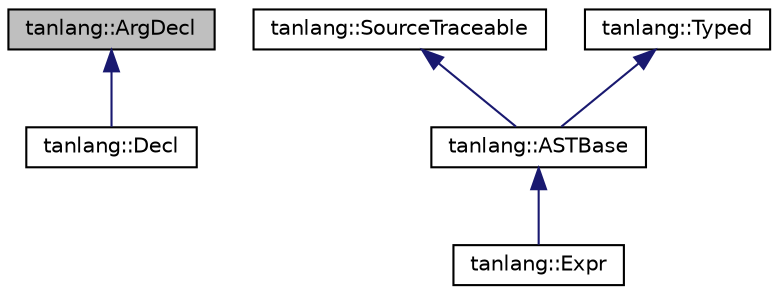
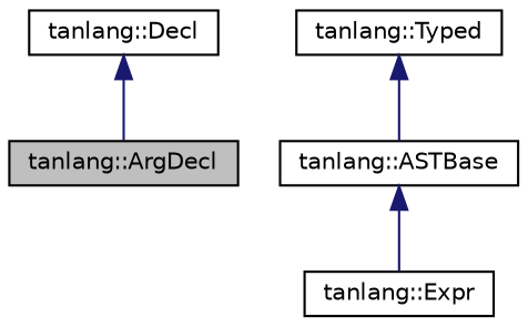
  digraph {
    node [color=black fillcolor=white fontname=Helvetica fontsize=10 shape=record style=filled]
    edge [color=midnightblue dir=back fontname=Helvetica fontsize=10 labelfontname=Helvetica labelfontsize=10 style=solid]
    n1 [fillcolor=grey75 fontcolor=black height=0.2 label="tanlang::ArgDecl" width=0.4]
    n2 [height=0.2 label="tanlang::Decl" width=0.4]
    n3 [height=0.2 label="tanlang::Expr" width=0.4]
    n4 [height=0.2 label="tanlang::ASTBase" width=0.4]
-   n5 [height=0.2 label="tanlang::SourceTraceable" width=0.4]
    n6 [height=0.2 label="tanlang::Typed" width=0.4]
-   n1 -> n2
+   n2 -> n1
    n4 -> n3
-   n5 -> n4
    n6 -> n4
  }
